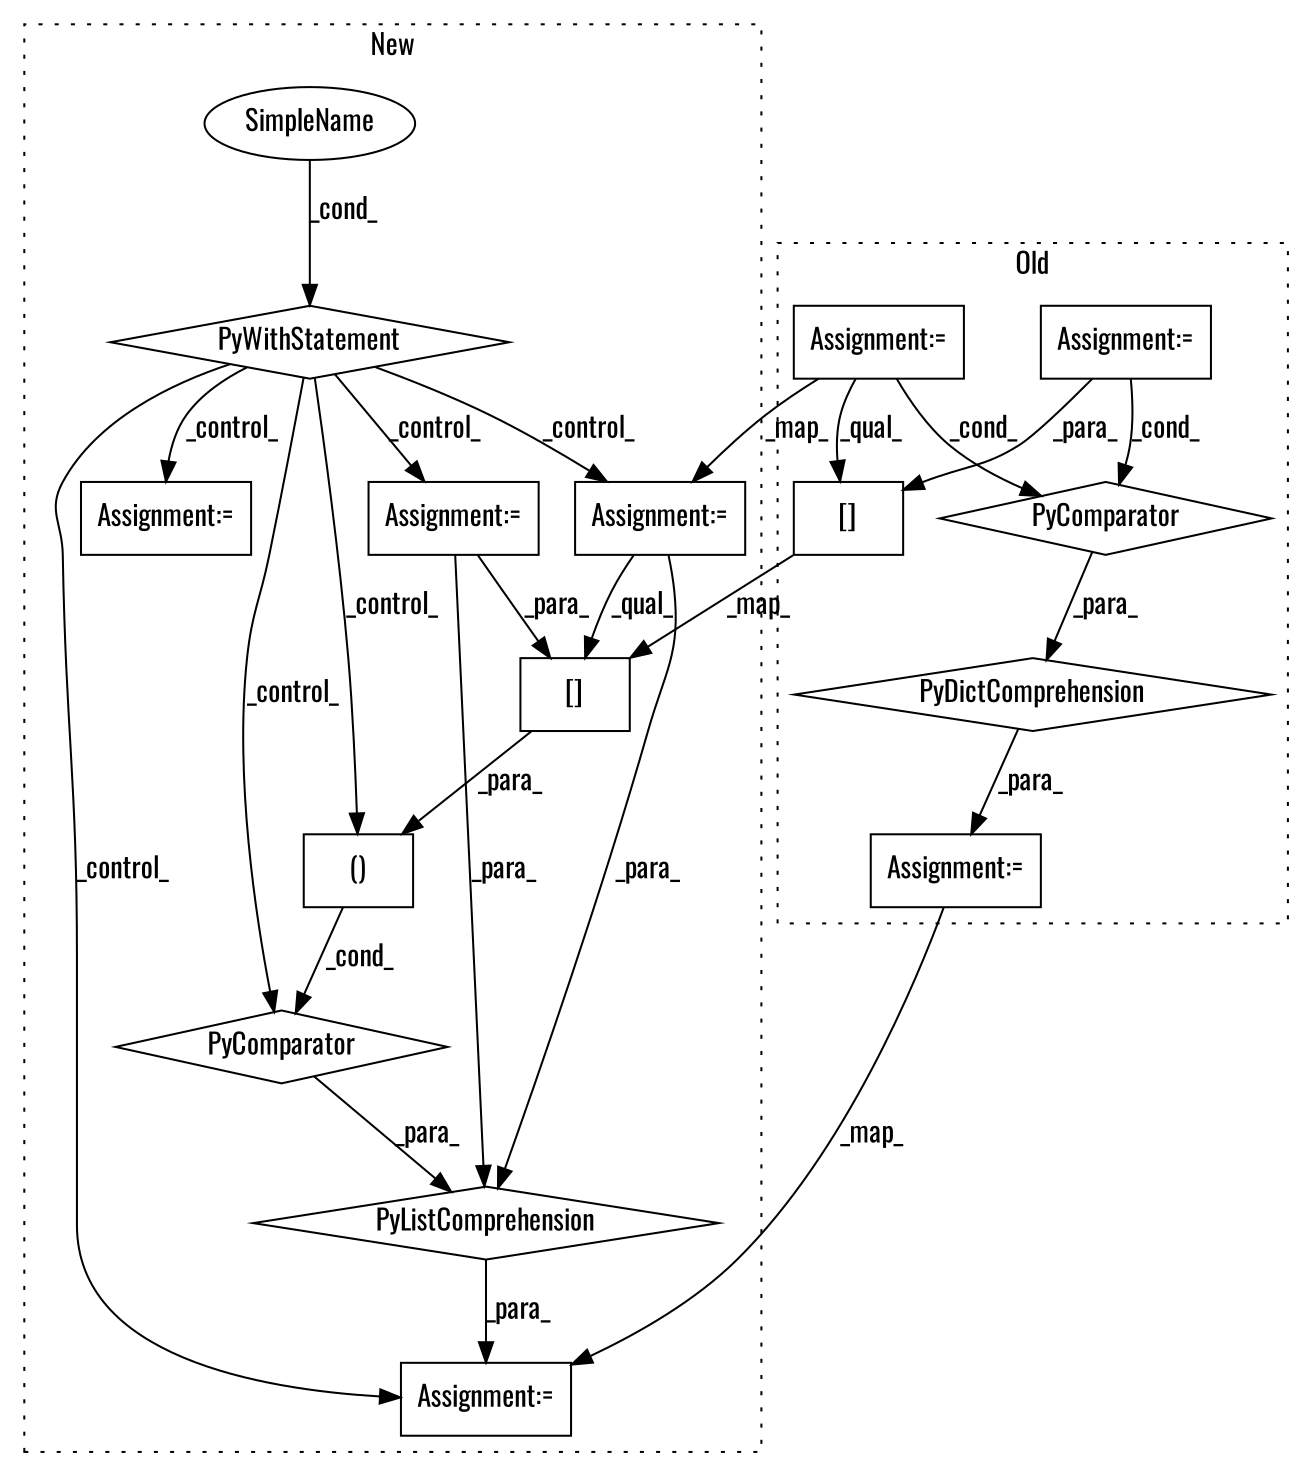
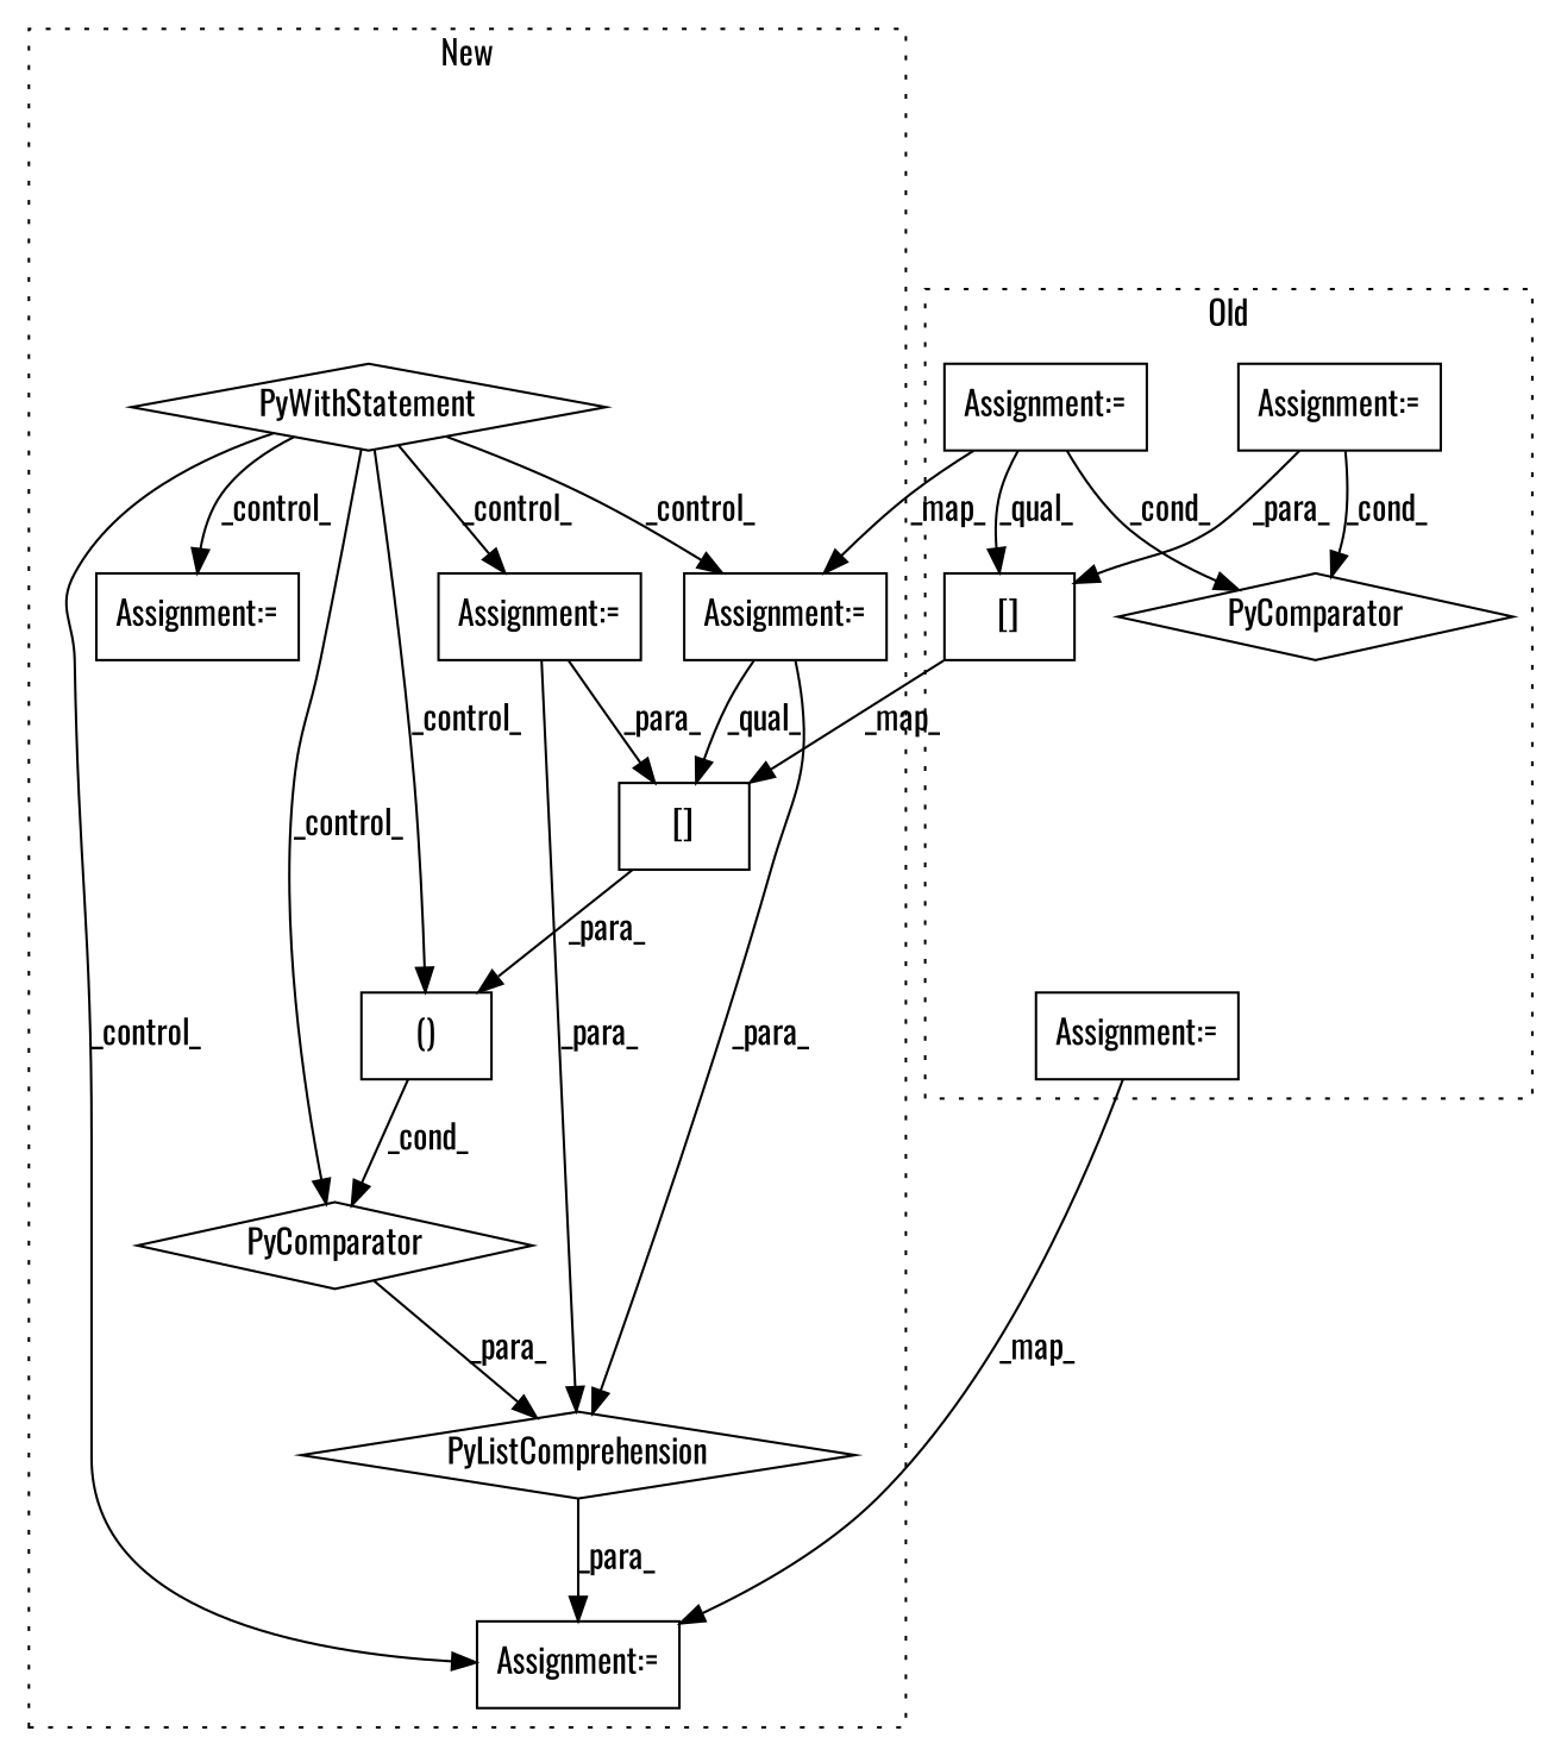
  digraph {
    fontname=Oswald
    node [a=7 fontname=Oswald l=50 s=9634 shape=box]
    edge [fontname=Oswald]
-   n1 [a=110 l=152 label=PyDictComprehension s=9540 shape=diamond]
    n2 [l=1 label="Assignment:=" s=9482]
    n3 [a=2 l="8,1" label="[]" s="9540,9552"]
    n4 [label="Assignment:="]
    n5 [a=113 label=PyComparator shape=diamond]
    n6 [l=12 label="Assignment:=" s=9528]
    n7 [a=104 l="10,2" label=PyWithStatement s="10029,10080" shape=diamond]
-   n8 [a=42 label=SimpleName shape=ellipse l="" s=""]
    n9 [l=1 label="Assignment:=" s=10114]
    n10 [a=2 l="8,1" label="[]" s="10183,10195"]
    n11 [l=5 label="Assignment:=" s=10094]
    n12 [a=113 label=PyComparator s=10294 shape=diamond]
    n13 [a=106 l=31 label="()" s=10183]
    n14 [label="Assignment:=" s=10294]
    n15 [a=109 l=176 label=PyListComprehension s=10183 shape=diamond]
    n16 [l=21 label="Assignment:=" s=10162]
    subgraph cluster_1 {
      label=Old
      style=dotted
-     n1
      n2
      n3
      n4
      n5
      n6
    }
    subgraph cluster_2 {
      label=New
      style=dotted
      n7
-     n8
      n9
      n10
      n11
      n12
      n13
      n14
      n15
      n16
    }
-   n1 -> n6 [label=_para_]
    n2 -> n3 [label=_qual_]
    n2 -> n5 [label=_cond_]
    n2 -> n9 [label=_map_]
    n3 -> n10 [label=_map_]
    n4 -> n3 [label=_para_]
    n4 -> n5 [label=_cond_]
-   n5 -> n1 [label=_para_]
    n6 -> n16 [label=_map_]
    n7 -> n9 [label=_control_]
    n7 -> n11 [label=_control_]
    n7 -> n12 [label=_control_]
    n7 -> n13 [label=_control_]
    n7 -> n14 [label=_control_]
    n7 -> n16 [label=_control_]
-   n8 -> n7 [label=_cond_]
    n9 -> n10 [label=_qual_]
    n9 -> n15 [label=_para_]
    n10 -> n13 [label=_para_]
    n12 -> n15 [label=_para_]
    n13 -> n12 [label=_cond_]
    n14 -> n10 [label=_para_]
    n14 -> n15 [label=_para_]
    n15 -> n16 [label=_para_]
  }
